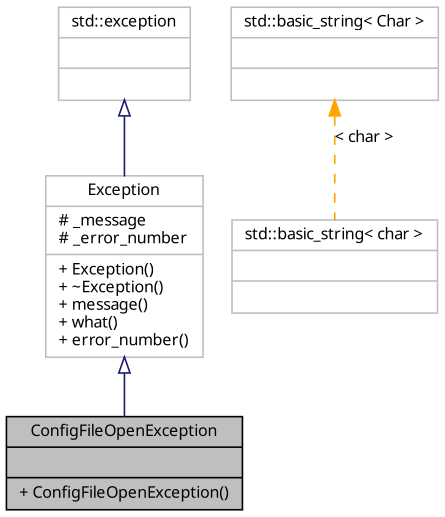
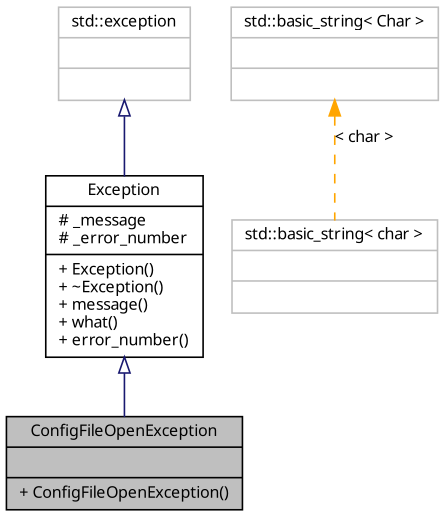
  digraph {
    node [color=grey75 fillcolor=white fontname="FreeSans.ttf" fontsize=10 shape=record style=filled]
    edge [arrowtail=empty color=midnightblue dir=back fontname="FreeSans.ttf" fontsize=10 labelfontname="FreeSans.ttf" labelfontsize=10 style=solid]
    n1 [color=black fillcolor=grey75 fontcolor=black height=0.2 label="{ConfigFileOpenException\n||+ ConfigFileOpenException()\l}" width=0.4]
-   n2 [height=0.2 label="{Exception\n|# _message\l# _error_number\l|+ Exception()\l+ ~Exception()\l+ message()\l+ what()\l+ error_number()\l}" width=0.4]
+   n2 [color=black height=0.2 label="{Exception\n|# _message\l# _error_number\l|+ Exception()\l+ ~Exception()\l+ message()\l+ what()\l+ error_number()\l}" width=0.4]
    n3 [height=0.2 label="{std::exception\n||}" width=0.4]
    n4 [height=0.2 label="{std::basic_string\< char \>\n||}" width=0.4]
    n5 [height=0.2 label="{std::basic_string\< Char \>\n||}" width=0.4]
    n2 -> n1
    n3 -> n2
    n5 -> n4 [color=orange label="\< char \>" style=dashed arrowtail=""]
  }
